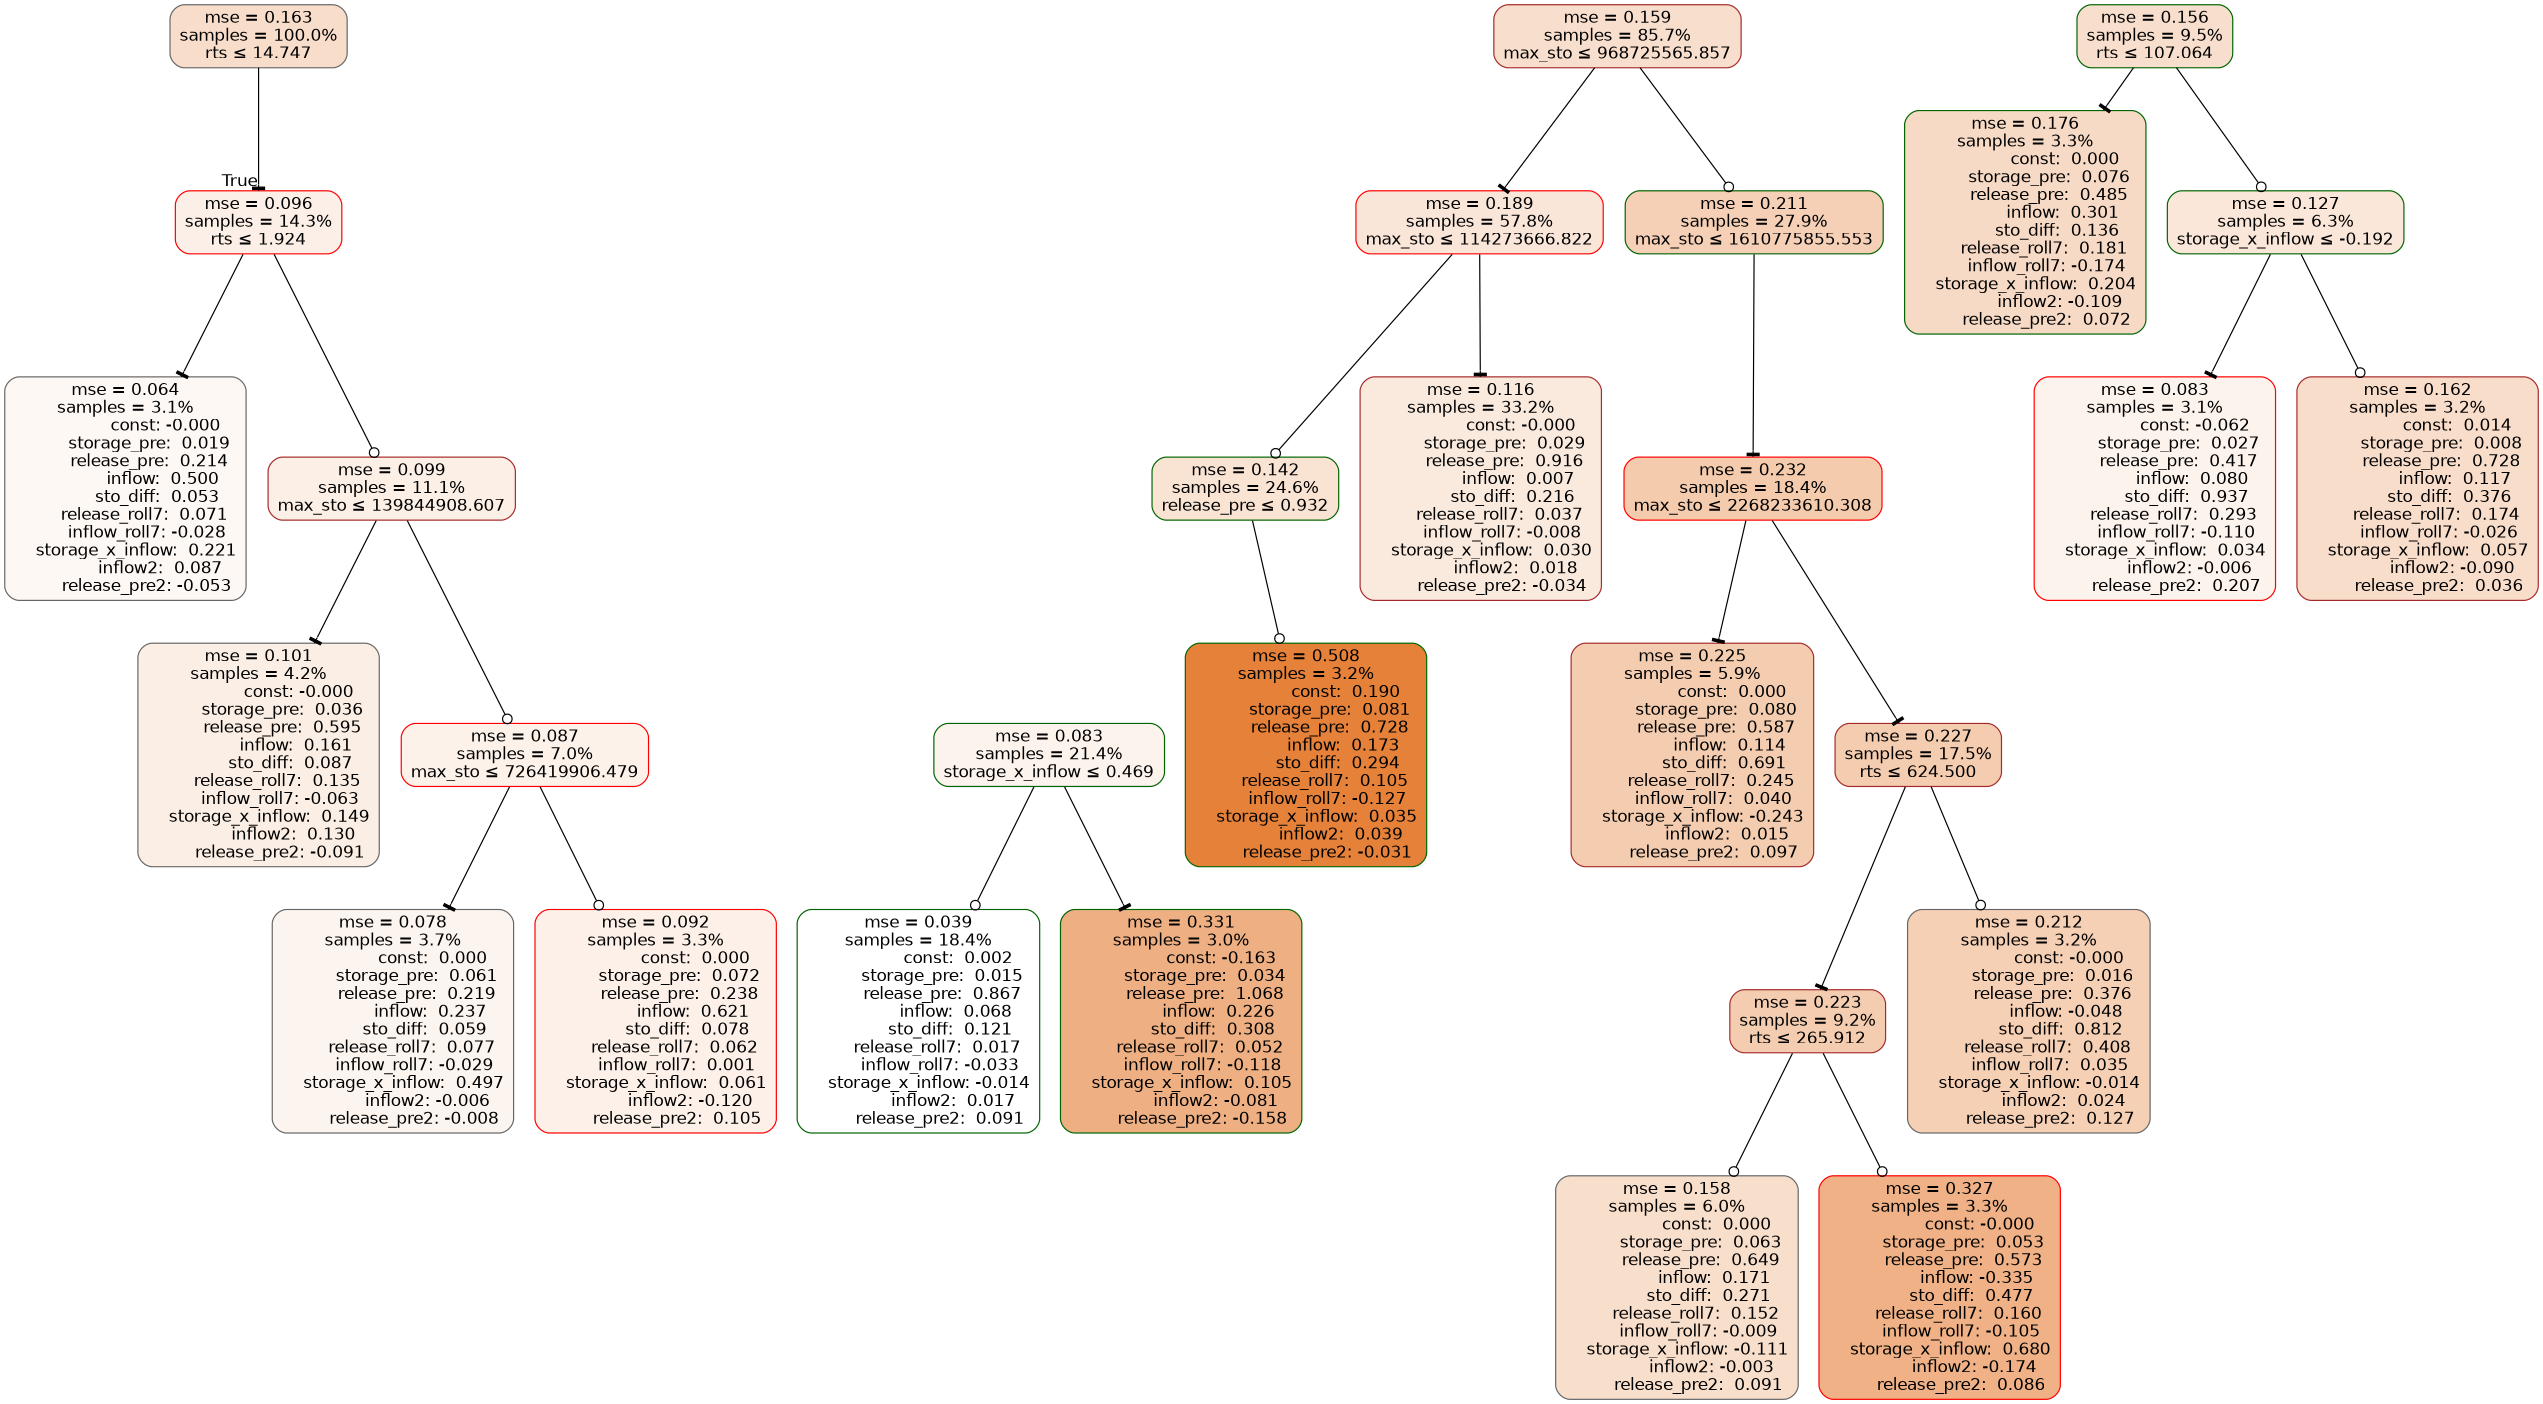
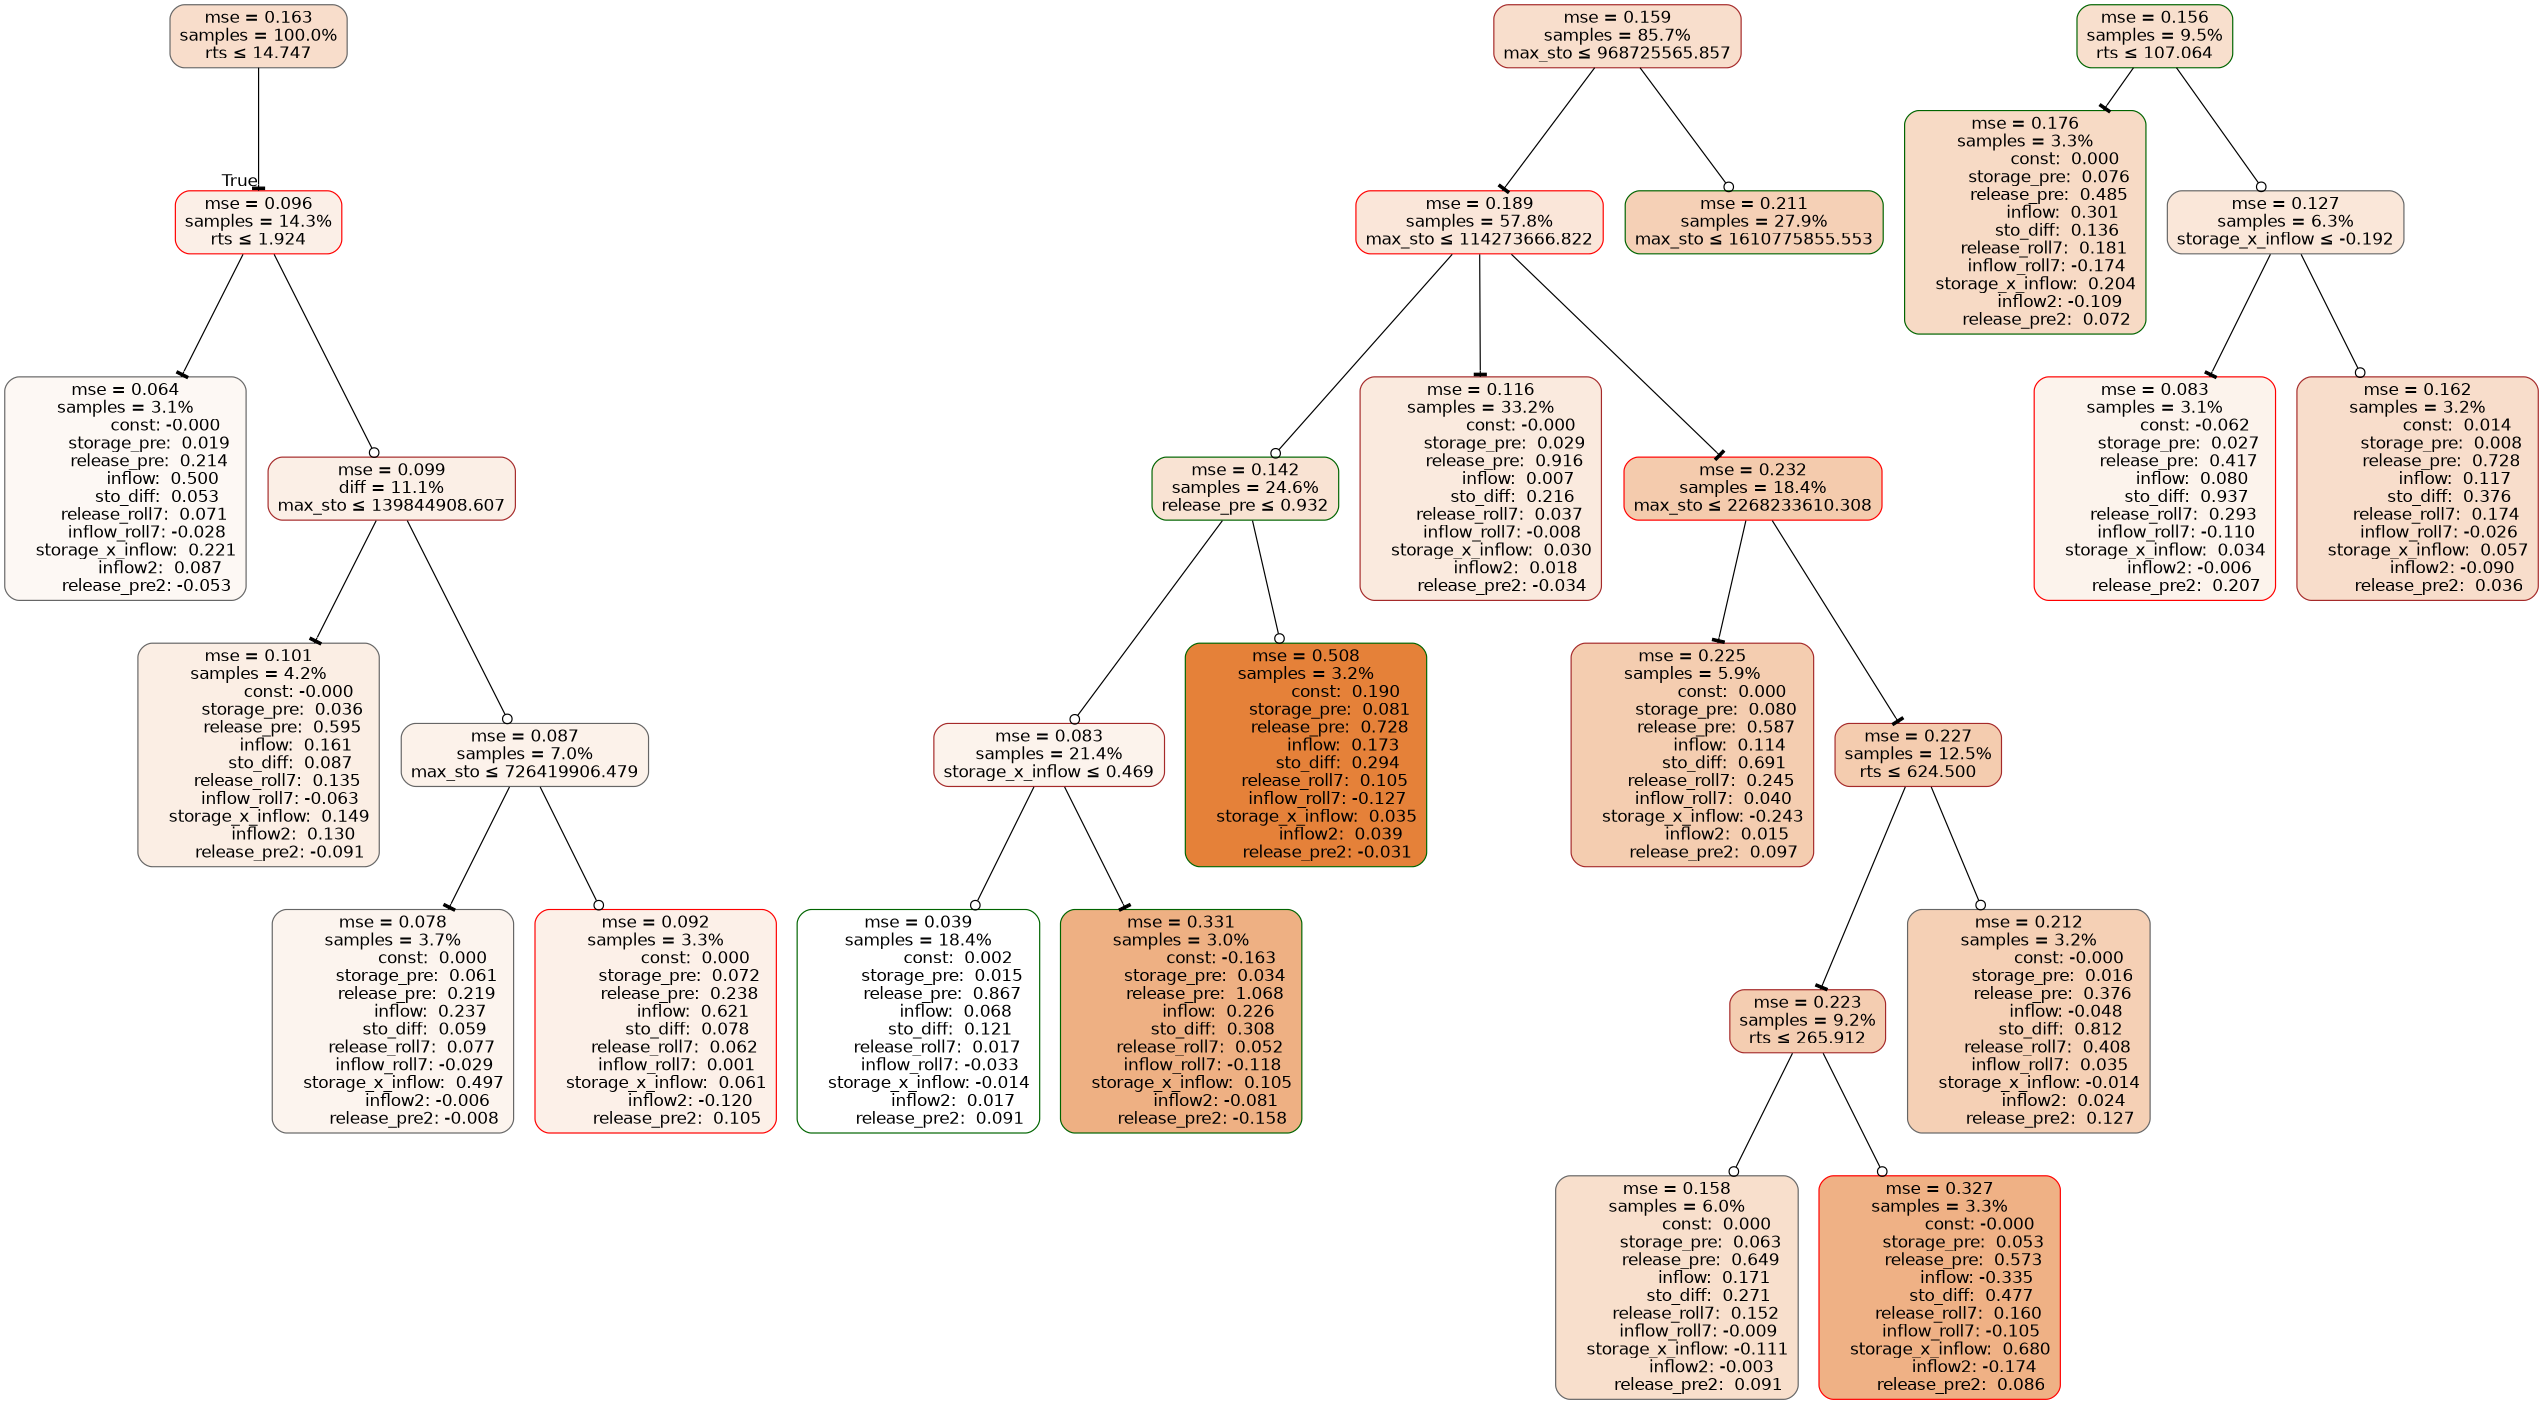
  digraph {
    node [color=brown fillcolor="#f8ddcb" fontname=helvetica shape=rectangle style="filled, rounded"]
    edge [arrowhead=tee fontname=helvetica]
    n1 [color=gray40 label="mse = 0.163\nsamples = 100.0%\nrts &le; 14.747"]
    n2 [color=red fillcolor="#fbefe7" label="mse = 0.096\nsamples = 14.3%\nrts &le; 1.924"]
    n3 [color=gray40 fillcolor="#fdf8f4" label="mse = 0.064\nsamples = 3.1%\n               const: -0.000\n         storage_pre:  0.019\n         release_pre:  0.214\n              inflow:  0.500\n            sto_diff:  0.053\n       release_roll7:  0.071\n        inflow_roll7: -0.028\n    storage_x_inflow:  0.221\n             inflow2:  0.087\n        release_pre2: -0.053"]
-   n4 [fillcolor="#fbefe6" label="mse = 0.099\nsamples = 11.1%\nmax_sto &le; 139844908.607"]
+   n4 [fillcolor="#fbefe6" label="mse = 0.099\ndiff = 11.1%\nmax_sto &le; 139844908.607"]
    n5 [fillcolor="#f8decc" label="mse = 0.159\nsamples = 85.7%\nmax_sto &le; 968725565.857"]
    n6 [color=red fillcolor="#fae6d9" label="mse = 0.189\nsamples = 57.8%\nmax_sto &le; 114273666.822"]
    n7 [color=darkgreen fillcolor="#f5d0b6" label="mse = 0.211\nsamples = 27.9%\nmax_sto &le; 1610775855.553"]
    n8 [color=gray40 fillcolor="#fbeee4" label="mse = 0.101\nsamples = 4.2%\n               const: -0.000\n         storage_pre:  0.036\n         release_pre:  0.595\n              inflow:  0.161\n            sto_diff:  0.087\n       release_roll7:  0.135\n        inflow_roll7: -0.063\n    storage_x_inflow:  0.149\n             inflow2:  0.130\n        release_pre2: -0.091"]
-   n9 [color=red fillcolor="#fcf2ea" label="mse = 0.087\nsamples = 7.0%\nmax_sto &le; 726419906.479"]
+   n9 [color=gray40 fillcolor="#fcf2ea" label="mse = 0.087\nsamples = 7.0%\nmax_sto &le; 726419906.479"]
    n10 [color=gray40 fillcolor="#fcf4ee" label="mse = 0.078\nsamples = 3.7%\n               const:  0.000\n         storage_pre:  0.061\n         release_pre:  0.219\n              inflow:  0.237\n            sto_diff:  0.059\n       release_roll7:  0.077\n        inflow_roll7: -0.029\n    storage_x_inflow:  0.497\n             inflow2: -0.006\n        release_pre2: -0.008"]
    n11 [color=red fillcolor="#fcf0e8" label="mse = 0.092\nsamples = 3.3%\n               const:  0.000\n         storage_pre:  0.072\n         release_pre:  0.238\n              inflow:  0.621\n            sto_diff:  0.078\n       release_roll7:  0.062\n        inflow_roll7:  0.001\n    storage_x_inflow:  0.061\n             inflow2: -0.120\n        release_pre2:  0.105"]
    n12 [color=darkgreen fillcolor="#f9e3d3" label="mse = 0.142\nsamples = 24.6%\nrelease_pre &le; 0.932"]
    n13 [fillcolor="#faeade" label="mse = 0.116\nsamples = 33.2%\n               const: -0.000\n         storage_pre:  0.029\n         release_pre:  0.916\n              inflow:  0.007\n            sto_diff:  0.216\n       release_roll7:  0.037\n        inflow_roll7: -0.008\n    storage_x_inflow:  0.030\n             inflow2:  0.018\n        release_pre2: -0.034"]
    n14 [color=red fillcolor="#f4cbad" label="mse = 0.232\nsamples = 18.4%\nmax_sto &le; 2268233610.308"]
-   n15 [color=darkgreen fillcolor="#fcf3ec" label="mse = 0.083\nsamples = 21.4%\nstorage_x_inflow &le; 0.469"]
+   n15 [fillcolor="#fcf3ec" label="mse = 0.083\nsamples = 21.4%\nstorage_x_inflow &le; 0.469"]
    n16 [color=darkgreen fillcolor="#e58139" label="mse = 0.508\nsamples = 3.2%\n               const:  0.190\n         storage_pre:  0.081\n         release_pre:  0.728\n              inflow:  0.173\n            sto_diff:  0.294\n       release_roll7:  0.105\n        inflow_roll7: -0.127\n    storage_x_inflow:  0.035\n             inflow2:  0.039\n        release_pre2: -0.031"]
    n17 [color=darkgreen fillcolor="#ffffff" label="mse = 0.039\nsamples = 18.4%\n               const:  0.002\n         storage_pre:  0.015\n         release_pre:  0.867\n              inflow:  0.068\n            sto_diff:  0.121\n       release_roll7:  0.017\n        inflow_roll7: -0.033\n    storage_x_inflow: -0.014\n             inflow2:  0.017\n        release_pre2:  0.091"]
    n18 [color=darkgreen fillcolor="#eeb083" label="mse = 0.331\nsamples = 3.0%\n               const: -0.163\n         storage_pre:  0.034\n         release_pre:  1.068\n              inflow:  0.226\n            sto_diff:  0.308\n       release_roll7:  0.052\n        inflow_roll7: -0.118\n    storage_x_inflow:  0.105\n             inflow2: -0.081\n        release_pre2: -0.158"]
    n19 [color=darkgreen fillcolor="#f8dfcd" label="mse = 0.156\nsamples = 9.5%\nrts &le; 107.064"]
    n20 [color=darkgreen fillcolor="#f7dac5" label="mse = 0.176\nsamples = 3.3%\n               const:  0.000\n         storage_pre:  0.076\n         release_pre:  0.485\n              inflow:  0.301\n            sto_diff:  0.136\n       release_roll7:  0.181\n        inflow_roll7: -0.174\n    storage_x_inflow:  0.204\n             inflow2: -0.109\n        release_pre2:  0.072"]
-   n21 [color=darkgreen fillcolor="#fae7d9" label="mse = 0.127\nsamples = 6.3%\nstorage_x_inflow &le; -0.192"]
+   n21 [color=gray40 fillcolor="#fae7d9" label="mse = 0.127\nsamples = 6.3%\nstorage_x_inflow &le; -0.192"]
    n22 [fillcolor="#f4cdb0" label="mse = 0.225\nsamples = 5.9%\n               const:  0.000\n         storage_pre:  0.080\n         release_pre:  0.587\n              inflow:  0.114\n            sto_diff:  0.691\n       release_roll7:  0.245\n        inflow_roll7:  0.040\n    storage_x_inflow: -0.243\n             inflow2:  0.015\n        release_pre2:  0.097"]
-   n23 [fillcolor="#f4ccaf" label="mse = 0.227\nsamples = 17.5%\nrts &le; 624.500"]
+   n23 [fillcolor="#f4ccaf" label="mse = 0.227\nsamples = 12.5%\nrts &le; 624.500"]
    n24 [color=red fillcolor="#fcf3ec" label="mse = 0.083\nsamples = 3.1%\n               const: -0.062\n         storage_pre:  0.027\n         release_pre:  0.417\n              inflow:  0.080\n            sto_diff:  0.937\n       release_roll7:  0.293\n        inflow_roll7: -0.110\n    storage_x_inflow:  0.034\n             inflow2: -0.006\n        release_pre2:  0.207"]
    n25 [label="mse = 0.162\nsamples = 3.2%\n               const:  0.014\n         storage_pre:  0.008\n         release_pre:  0.728\n              inflow:  0.117\n            sto_diff:  0.376\n       release_roll7:  0.174\n        inflow_roll7: -0.026\n    storage_x_inflow:  0.057\n             inflow2: -0.090\n        release_pre2:  0.036"]
    n26 [fillcolor="#f4cdb1" label="mse = 0.223\nsamples = 9.2%\nrts &le; 265.912"]
    n27 [color=gray40 fillcolor="#f5d0b5" label="mse = 0.212\nsamples = 3.2%\n               const: -0.000\n         storage_pre:  0.016\n         release_pre:  0.376\n              inflow: -0.048\n            sto_diff:  0.812\n       release_roll7:  0.408\n        inflow_roll7:  0.035\n    storage_x_inflow: -0.014\n             inflow2:  0.024\n        release_pre2:  0.127"]
    n28 [color=gray40 fillcolor="#f8dfcc" label="mse = 0.158\nsamples = 6.0%\n               const:  0.000\n         storage_pre:  0.063\n         release_pre:  0.649\n              inflow:  0.171\n            sto_diff:  0.271\n       release_roll7:  0.152\n        inflow_roll7: -0.009\n    storage_x_inflow: -0.111\n             inflow2: -0.003\n        release_pre2:  0.091"]
    n29 [color=red fillcolor="#efb185" label="mse = 0.327\nsamples = 3.3%\n               const: -0.000\n         storage_pre:  0.053\n         release_pre:  0.573\n              inflow: -0.335\n            sto_diff:  0.477\n       release_roll7:  0.160\n        inflow_roll7: -0.105\n    storage_x_inflow:  0.680\n             inflow2: -0.174\n        release_pre2:  0.086"]
    n1 -> n2 [headlabel=True labelangle=45 labeldistance=2.5]
    n2 -> n3
    n2 -> n4 [arrowhead=odot]
    n4 -> n8
    n4 -> n9 [arrowhead=odot]
    n5 -> n6
    n5 -> n7 [arrowhead=odot]
    n6 -> n12 [arrowhead=odot]
    n6 -> n13
-   n7 -> n14
+   n6 -> n14
    n9 -> n10
    n9 -> n11 [arrowhead=odot]
+   n12 -> n15 [arrowhead=odot]
    n12 -> n16 [arrowhead=odot]
    n14 -> n22
    n14 -> n23
    n15 -> n17 [arrowhead=odot]
    n15 -> n18
    n19 -> n20
    n19 -> n21 [arrowhead=odot]
    n21 -> n24
    n21 -> n25 [arrowhead=odot]
    n23 -> n26
    n23 -> n27 [arrowhead=odot]
    n26 -> n28 [arrowhead=odot]
    n26 -> n29 [arrowhead=odot]
  }
